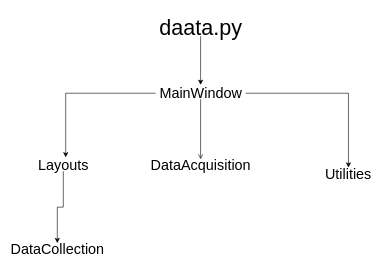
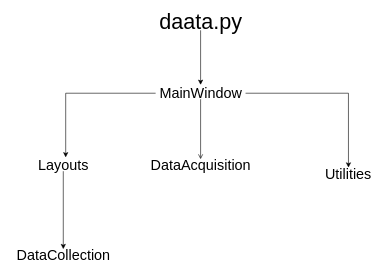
  <mxCell id="0" />
  <mxCell id="1" parent="0" />
  <mxCell id="2" style="edgeStyle=orthogonalEdgeStyle;rounded=0;orthogonalLoop=1;jettySize=auto;html=1;entryX=0.5;entryY=-0.2;entryDx=0;entryDy=0;entryPerimeter=0;" edge="1" parent="1" source="3" target="7"><mxGeometry relative="1" as="geometry" /></mxCell>
- <mxCell id="3" value="&lt;font style=&quot;font-size: 36px&quot;&gt;daata.py&lt;/font&gt;" style="text;html=1;align=center;verticalAlign=middle;resizable=0;points=[];autosize=1;" vertex="1" parent="1"><mxGeometry x="259" y="30" width="150" height="30" as="geometry" /></mxCell>
+ <mxCell id="3" value="&lt;font style=&quot;font-size: 36px&quot;&gt;daata.py&lt;/font&gt;" style="text;html=1;align=center;verticalAlign=middle;resizable=0;points=[];autosize=1;" vertex="1" parent="1"><mxGeometry x="259" y="20" width="150" height="30" as="geometry" /></mxCell>
  <mxCell id="4" style="edgeStyle=orthogonalEdgeStyle;rounded=0;orthogonalLoop=1;jettySize=auto;html=1;entryX=0.54;entryY=-0.15;entryDx=0;entryDy=0;entryPerimeter=0;" edge="1" parent="1" source="7" target="9"><mxGeometry relative="1" as="geometry" /></mxCell>
  <mxCell id="5" style="edgeStyle=orthogonalEdgeStyle;rounded=0;orthogonalLoop=1;jettySize=auto;html=1;entryX=0.507;entryY=-0.05;entryDx=0;entryDy=0;entryPerimeter=0;" edge="1" parent="1" source="7" target="10"><mxGeometry relative="1" as="geometry" /></mxCell>
  <mxCell id="6" style="edgeStyle=orthogonalEdgeStyle;rounded=0;orthogonalLoop=1;jettySize=auto;html=1;entryX=0.5;entryY=0;entryDx=0;entryDy=0;entryPerimeter=0;endArrow=open;" edge="1" parent="1" source="7" target="11"><mxGeometry relative="1" as="geometry" /></mxCell>
  <mxCell id="7" value="&lt;font style=&quot;font-size: 24px&quot;&gt;MainWindow&lt;/font&gt;" style="text;html=1;align=center;verticalAlign=middle;resizable=0;points=[];autosize=1;" vertex="1" parent="1"><mxGeometry x="259" y="145" width="150" height="20" as="geometry" /></mxCell>
  <mxCell id="8" style="edgeStyle=orthogonalEdgeStyle;rounded=0;orthogonalLoop=1;jettySize=auto;html=1;entryX=0.5;entryY=0;entryDx=0;entryDy=0;entryPerimeter=0;" edge="1" parent="1" source="9" target="12"><mxGeometry relative="1" as="geometry" /></mxCell>
  <mxCell id="9" value="&lt;font style=&quot;font-size: 24px&quot;&gt;Layouts&lt;/font&gt;" style="text;html=1;align=center;verticalAlign=middle;resizable=0;points=[];autosize=1;" vertex="1" parent="1"><mxGeometry x="55" y="265" width="100" height="20" as="geometry" /></mxCell>
  <mxCell id="10" value="&lt;font style=&quot;font-size: 24px&quot;&gt;Utilities&lt;/font&gt;" style="text;html=1;align=center;verticalAlign=middle;resizable=0;points=[];autosize=1;" vertex="1" parent="1"><mxGeometry x="535" y="280" width="90" height="20" as="geometry" /></mxCell>
  <mxCell id="11" value="&lt;font style=&quot;font-size: 24px&quot;&gt;DataAcquisition&lt;/font&gt;" style="text;html=1;align=center;verticalAlign=middle;resizable=0;points=[];autosize=1;" vertex="1" parent="1"><mxGeometry x="244" y="265" width="180" height="20" as="geometry" /></mxCell>
- <mxCell id="12" value="&lt;font style=&quot;font-size: 24px&quot;&gt;DataCollection&lt;/font&gt;" style="text;html=1;align=center;verticalAlign=middle;resizable=0;points=[];autosize=1;" vertex="1" parent="1"><mxGeometry x="10" y="405" width="170" height="20" as="geometry" /></mxCell>
+ <mxCell id="12" value="&lt;font style=&quot;font-size: 24px&quot;&gt;DataCollection&lt;/font&gt;" style="text;html=1;align=center;verticalAlign=middle;resizable=0;points=[];autosize=1;" vertex="1" parent="1"><mxGeometry x="20" y="415" width="170" height="20" as="geometry" /></mxCell>
